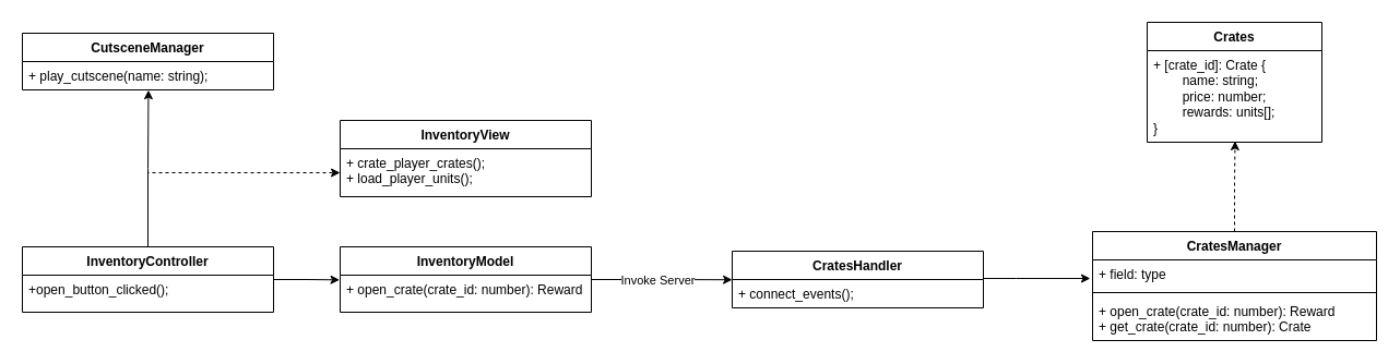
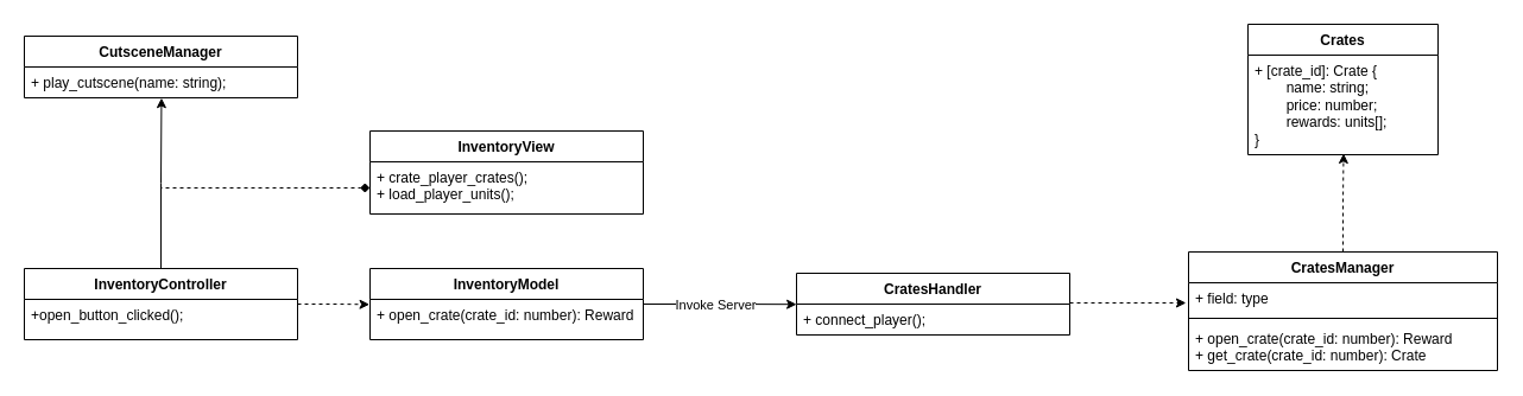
  <mxCell id="0" />
  <mxCell id="1" parent="0" />
  <mxCell id="2" value="CratesManager" style="swimlane;fontStyle=1;align=center;verticalAlign=top;childLayout=stackLayout;horizontal=1;startSize=26;horizontalStack=0;resizeParent=1;resizeParentMax=0;resizeLast=0;collapsible=1;marginBottom=0;whiteSpace=wrap;html=1;" vertex="1" parent="1"><mxGeometry x="1000" y="212" width="260" height="100" as="geometry" /></mxCell>
  <mxCell id="3" value="+ field: type" style="text;strokeColor=none;fillColor=none;align=left;verticalAlign=top;spacingLeft=4;spacingRight=4;overflow=hidden;rotatable=0;points=[[0,0.5],[1,0.5]];portConstraint=eastwest;whiteSpace=wrap;html=1;" vertex="1" parent="2"><mxGeometry y="26" width="260" height="26" as="geometry" /></mxCell>
  <mxCell id="4" value="" style="line;strokeWidth=1;fillColor=none;align=left;verticalAlign=middle;spacingTop=-1;spacingLeft=3;spacingRight=3;rotatable=0;labelPosition=right;points=[];portConstraint=eastwest;strokeColor=inherit;" vertex="1" parent="2"><mxGeometry y="52" width="260" height="8" as="geometry" /></mxCell>
  <mxCell id="5" value="+ open_crate(crate_id: number): Reward&lt;div&gt;+ get_crate(crate_id: number): Crate&lt;/div&gt;&lt;div&gt;&lt;br&gt;&lt;/div&gt;&lt;div&gt;&lt;br&gt;&lt;/div&gt;" style="text;strokeColor=none;fillColor=none;align=left;verticalAlign=top;spacingLeft=4;spacingRight=4;overflow=hidden;rotatable=0;points=[[0,0.5],[1,0.5]];portConstraint=eastwest;whiteSpace=wrap;html=1;" vertex="1" parent="2"><mxGeometry y="60" width="260" height="40" as="geometry" /></mxCell>
  <mxCell id="6" value="CratesHandler" style="swimlane;fontStyle=1;align=center;verticalAlign=top;childLayout=stackLayout;horizontal=1;startSize=26;horizontalStack=0;resizeParent=1;resizeParentMax=0;resizeLast=0;collapsible=1;marginBottom=0;whiteSpace=wrap;html=1;" vertex="1" parent="1"><mxGeometry y="230" width="230" height="52" as="geometry" x="670" /></mxCell>
- <mxCell id="7" value="+ connect_events();" style="text;strokeColor=none;fillColor=none;align=left;verticalAlign=top;spacingLeft=4;spacingRight=4;overflow=hidden;rotatable=0;points=[[0,0.5],[1,0.5]];portConstraint=eastwest;whiteSpace=wrap;html=1;" vertex="1" parent="6"><mxGeometry y="26" width="230" height="26" as="geometry" /></mxCell>
+ <mxCell id="7" value="+ connect_player();" style="text;strokeColor=none;fillColor=none;align=left;verticalAlign=top;spacingLeft=4;spacingRight=4;overflow=hidden;rotatable=0;points=[[0,0.5],[1,0.5]];portConstraint=eastwest;whiteSpace=wrap;html=1;" vertex="1" parent="6"><mxGeometry y="26" width="230" height="26" as="geometry" /></mxCell>
  <mxCell id="8" value="Crates" style="swimlane;fontStyle=1;align=center;verticalAlign=top;childLayout=stackLayout;horizontal=1;startSize=26;horizontalStack=0;resizeParent=1;resizeParentMax=0;resizeLast=0;collapsible=1;marginBottom=0;whiteSpace=wrap;html=1;" vertex="1" parent="1"><mxGeometry x="1050" y="20" width="160" height="110" as="geometry" /></mxCell>
  <mxCell id="9" value="+ [crate_id]: Crate {&lt;div&gt;&lt;span style=&quot;white-space: pre;&quot;&gt;&#09;&lt;/span&gt;name: string;&lt;br&gt;&lt;/div&gt;&lt;div&gt;&lt;span style=&quot;white-space: pre;&quot;&gt;&#09;&lt;/span&gt;price: number;&lt;br&gt;&lt;/div&gt;&lt;div&gt;&lt;span style=&quot;white-space: pre;&quot;&gt;&#09;&lt;/span&gt;rewards: units[];&lt;br&gt;&lt;/div&gt;&lt;div&gt;}&lt;/div&gt;" style="text;strokeColor=none;fillColor=none;align=left;verticalAlign=top;spacingLeft=4;spacingRight=4;overflow=hidden;rotatable=0;points=[[0,0.5],[1,0.5]];portConstraint=eastwest;whiteSpace=wrap;html=1;" vertex="1" parent="8"><mxGeometry y="26" width="160" height="84" as="geometry" /></mxCell>
  <mxCell id="10" style="edgeStyle=orthogonalEdgeStyle;rounded=0;orthogonalLoop=1;jettySize=auto;html=1;entryX=0.503;entryY=0.988;entryDx=0;entryDy=0;entryPerimeter=0;dashed=1;" edge="1" parent="1" source="2" target="9"><mxGeometry relative="1" as="geometry" /></mxCell>
- <mxCell id="11" style="edgeStyle=orthogonalEdgeStyle;rounded=0;orthogonalLoop=1;jettySize=auto;html=1;entryX=-0.008;entryY=0.654;entryDx=0;entryDy=0;entryPerimeter=0;dashed=0;" edge="1" parent="1" source="6" target="3"><mxGeometry relative="1" as="geometry"><Array as="points"><mxPoint x="930" y="255" /><mxPoint x="930" y="255" /></Array></mxGeometry></mxCell>
+ <mxCell id="11" style="edgeStyle=orthogonalEdgeStyle;rounded=0;orthogonalLoop=1;jettySize=auto;html=1;entryX=-0.008;entryY=0.654;entryDx=0;entryDy=0;entryPerimeter=0;dashed=1;" edge="1" parent="1" source="6" target="3"><mxGeometry relative="1" as="geometry"><Array as="points"><mxPoint x="930" y="255" /><mxPoint x="930" y="255" /></Array></mxGeometry></mxCell>
  <mxCell id="12" value="InventoryModel" style="swimlane;fontStyle=1;align=center;verticalAlign=top;childLayout=stackLayout;horizontal=1;startSize=26;horizontalStack=0;resizeParent=1;resizeParentMax=0;resizeLast=0;collapsible=1;marginBottom=0;whiteSpace=wrap;html=1;" vertex="1" parent="1"><mxGeometry x="311" y="226" width="230" height="60" as="geometry" /></mxCell>
  <mxCell id="13" value="+ open_crate(crate_id: number): Reward" style="text;strokeColor=none;fillColor=none;align=left;verticalAlign=top;spacingLeft=4;spacingRight=4;overflow=hidden;rotatable=0;points=[[0,0.5],[1,0.5]];portConstraint=eastwest;whiteSpace=wrap;html=1;" vertex="1" parent="12"><mxGeometry y="26" width="230" height="34" as="geometry" /></mxCell>
  <mxCell id="14" style="edgeStyle=orthogonalEdgeStyle;rounded=0;orthogonalLoop=1;jettySize=auto;html=1;entryX=-0.004;entryY=0.239;entryDx=0;entryDy=0;entryPerimeter=0;" edge="1" parent="1" source="12"><mxGeometry relative="1" as="geometry"><mxPoint x="670.08" y="256.214" as="targetPoint" /></mxGeometry></mxCell>
  <mxCell id="15" value="Invoke Server" style="edgeLabel;html=1;align=center;verticalAlign=middle;resizable=0;points=[];" vertex="1" connectable="0" parent="14"><mxGeometry x="-0.244" y="2" relative="1" as="geometry"><mxPoint x="11" y="2" as="offset" /></mxGeometry></mxCell>
  <mxCell id="16" value="CutsceneManager" style="swimlane;fontStyle=1;align=center;verticalAlign=top;childLayout=stackLayout;horizontal=1;startSize=26;horizontalStack=0;resizeParent=1;resizeParentMax=0;resizeLast=0;collapsible=1;marginBottom=0;whiteSpace=wrap;html=1;" vertex="1" parent="1"><mxGeometry x="20" width="230" height="52" as="geometry" y="30" /></mxCell>
  <mxCell id="17" value="+ play_cutscene(name: string);" style="text;strokeColor=none;fillColor=none;align=left;verticalAlign=top;spacingLeft=4;spacingRight=4;overflow=hidden;rotatable=0;points=[[0,0.5],[1,0.5]];portConstraint=eastwest;whiteSpace=wrap;html=1;" vertex="1" parent="16"><mxGeometry y="26" width="230" height="26" as="geometry" /></mxCell>
- <mxCell id="18" style="edgeStyle=orthogonalEdgeStyle;rounded=0;orthogonalLoop=1;jettySize=auto;html=1;entryX=0;entryY=0.5;entryDx=0;entryDy=0;dashed=1;" edge="1" parent="1" source="19" target="24"><mxGeometry relative="1" as="geometry" /></mxCell>
+ <mxCell id="18" style="edgeStyle=orthogonalEdgeStyle;rounded=0;orthogonalLoop=1;jettySize=auto;html=1;entryX=0;entryY=0.5;entryDx=0;entryDy=0;dashed=1;endArrow=diamond;" edge="1" parent="1" source="19" target="24"><mxGeometry relative="1" as="geometry" /></mxCell>
  <mxCell id="19" value="InventoryController" style="swimlane;fontStyle=1;align=center;verticalAlign=top;childLayout=stackLayout;horizontal=1;startSize=26;horizontalStack=0;resizeParent=1;resizeParentMax=0;resizeLast=0;collapsible=1;marginBottom=0;whiteSpace=wrap;html=1;" vertex="1" parent="1"><mxGeometry x="20" y="226" width="230" height="60" as="geometry" /></mxCell>
  <mxCell id="20" value="+open_button_clicked();" style="text;strokeColor=none;fillColor=none;align=left;verticalAlign=top;spacingLeft=4;spacingRight=4;overflow=hidden;rotatable=0;points=[[0,0.5],[1,0.5]];portConstraint=eastwest;whiteSpace=wrap;html=1;" vertex="1" parent="19"><mxGeometry y="26" width="230" height="34" as="geometry" /></mxCell>
- <mxCell id="21" style="edgeStyle=orthogonalEdgeStyle;rounded=0;orthogonalLoop=1;jettySize=auto;html=1;entryX=-0.002;entryY=0.127;entryDx=0;entryDy=0;entryPerimeter=0;dashed=0;" edge="1" parent="1" source="19" target="13"><mxGeometry relative="1" as="geometry" /></mxCell>
+ <mxCell id="21" style="edgeStyle=orthogonalEdgeStyle;rounded=0;orthogonalLoop=1;jettySize=auto;html=1;entryX=-0.002;entryY=0.127;entryDx=0;entryDy=0;entryPerimeter=0;dashed=1;" edge="1" parent="1" source="19" target="13"><mxGeometry relative="1" as="geometry" /></mxCell>
  <mxCell id="22" style="edgeStyle=orthogonalEdgeStyle;rounded=0;orthogonalLoop=1;jettySize=auto;html=1;entryX=0.502;entryY=1.006;entryDx=0;entryDy=0;entryPerimeter=0;dashed=0;" edge="1" parent="1" source="19" target="17"><mxGeometry relative="1" as="geometry" /></mxCell>
  <mxCell id="23" value="InventoryView" style="swimlane;fontStyle=1;align=center;verticalAlign=top;childLayout=stackLayout;horizontal=1;startSize=26;horizontalStack=0;resizeParent=1;resizeParentMax=0;resizeLast=0;collapsible=1;marginBottom=0;whiteSpace=wrap;html=1;" vertex="1" parent="1"><mxGeometry x="311" y="110" width="230" height="70" as="geometry" /></mxCell>
  <mxCell id="24" value="+ crate_player_crates();&lt;div&gt;+ load_player_units();&lt;/div&gt;" style="text;strokeColor=none;fillColor=none;align=left;verticalAlign=top;spacingLeft=4;spacingRight=4;overflow=hidden;rotatable=0;points=[[0,0.5],[1,0.5]];portConstraint=eastwest;whiteSpace=wrap;html=1;" vertex="1" parent="23"><mxGeometry y="26" width="230" height="44" as="geometry" /></mxCell>
